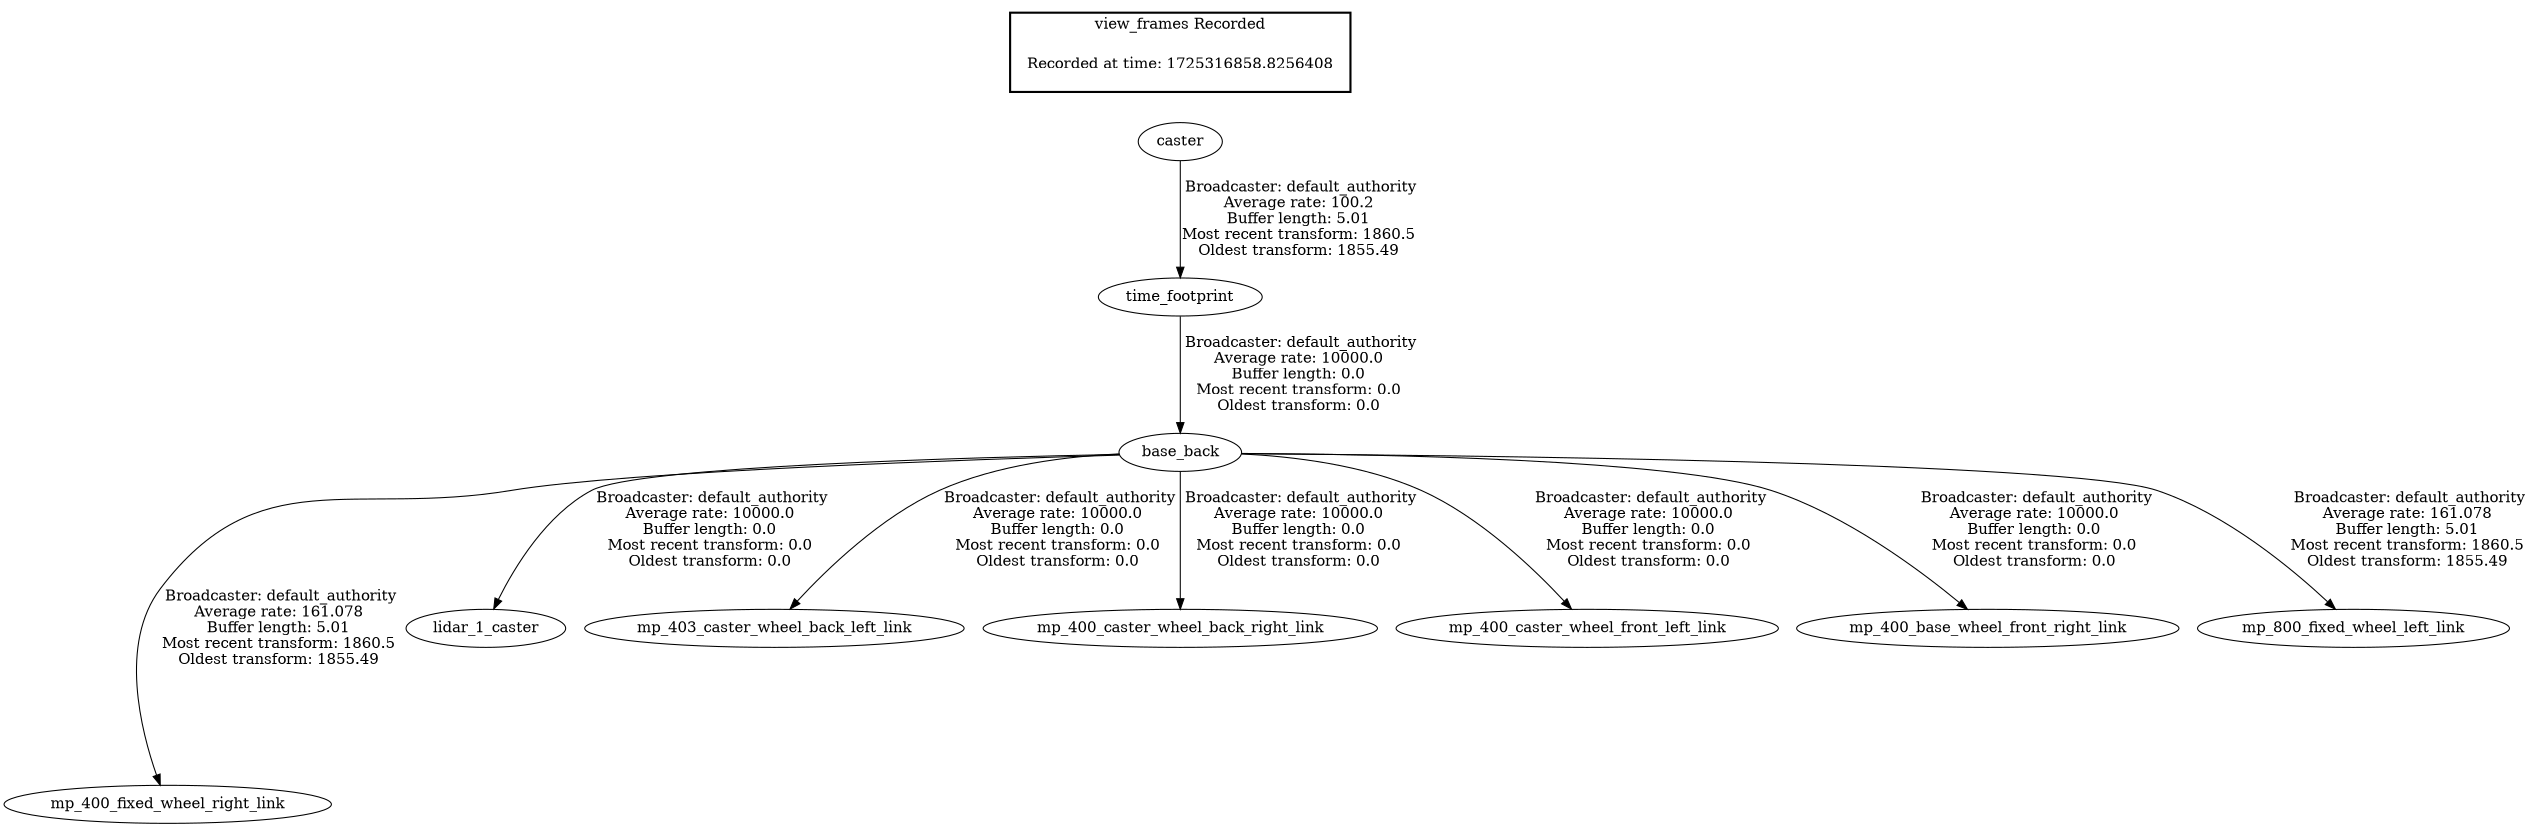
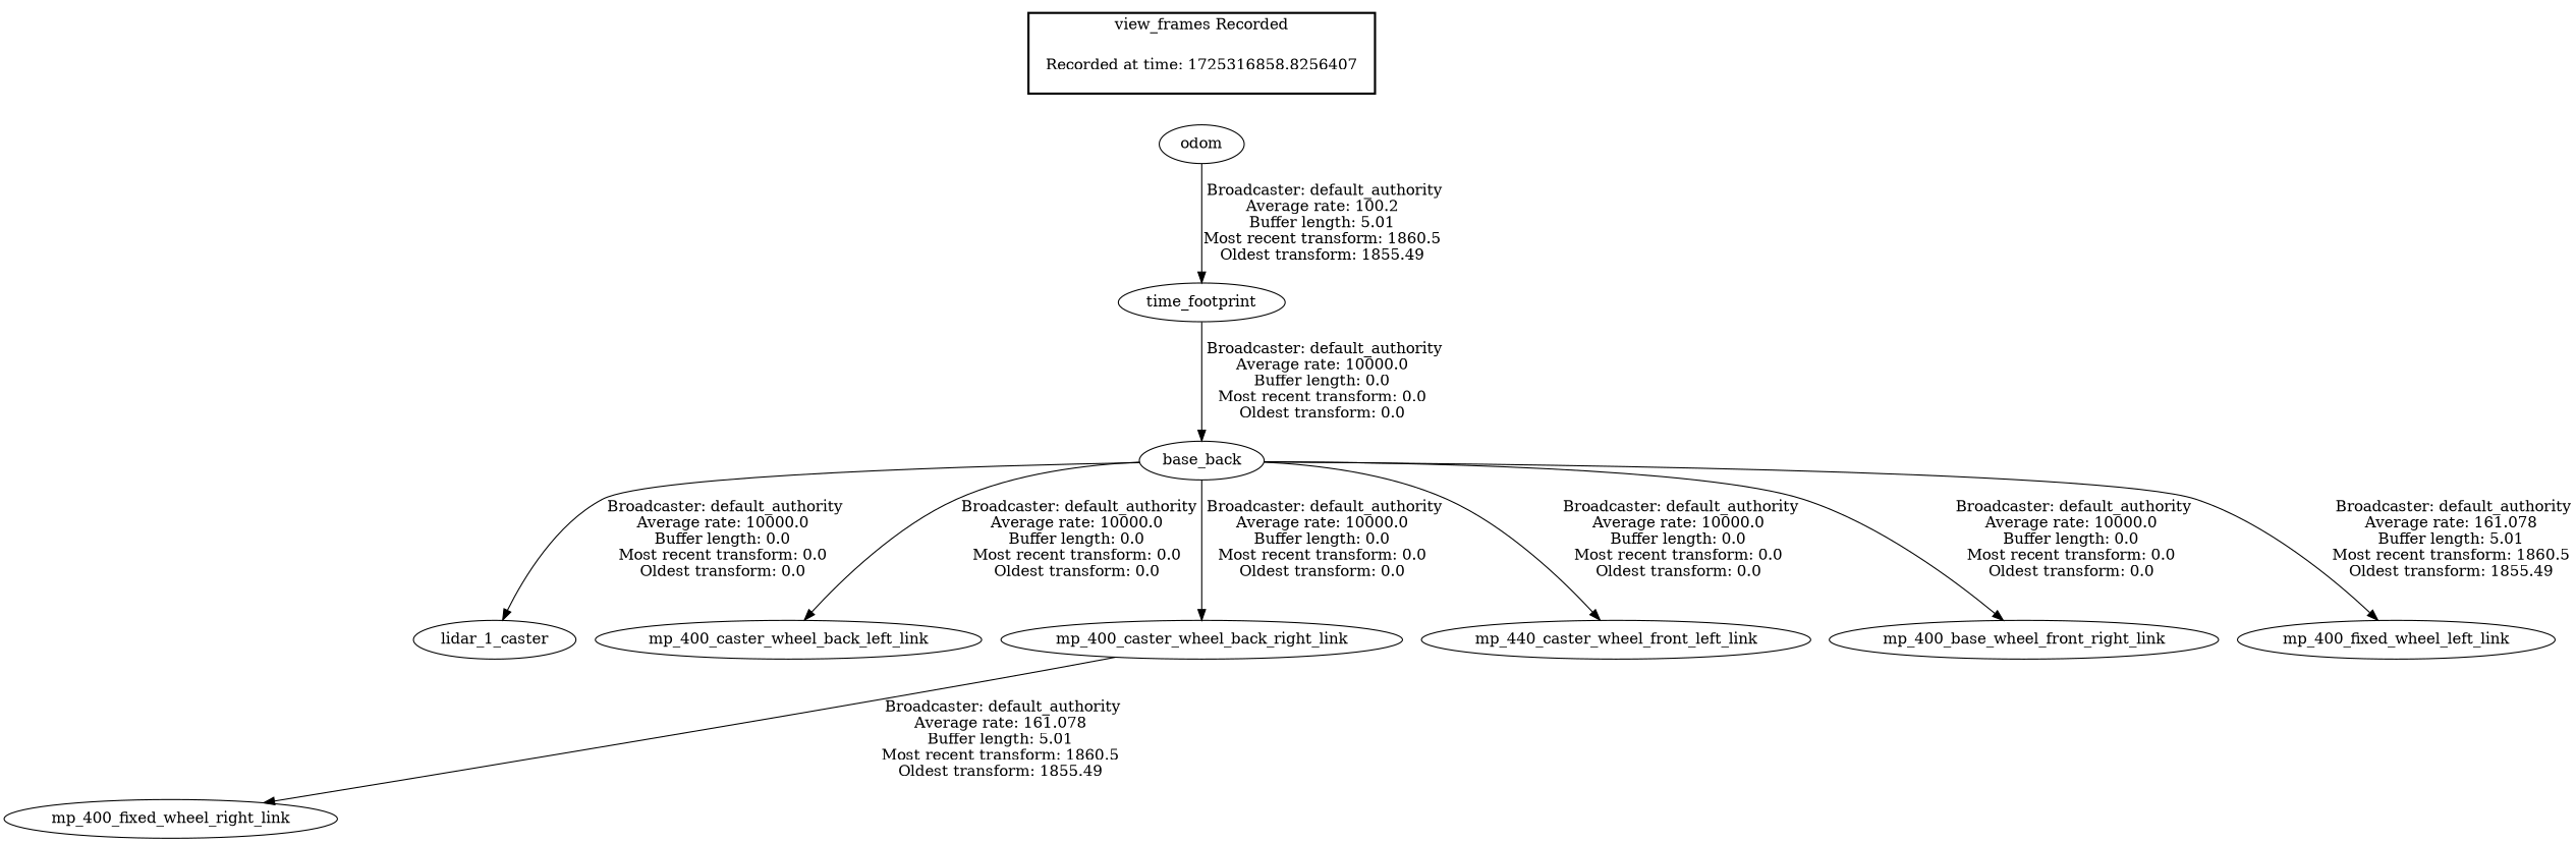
  digraph {
-   "Recorded at time: 1725316858.8256407" [shape=plaintext label="Recorded at time: 1725316858.8256408"]
-   odom [label=caster]
+   "Recorded at time: 1725316858.8256407" [shape=plaintext]
+   odom
    n3 [label=base_back]
    mp_400_fixed_wheel_right_link
    n5 [label=lidar_1_caster]
-   mp_400_caster_wheel_back_left_link [label=mp_403_caster_wheel_back_left_link]
+   mp_400_caster_wheel_back_left_link
    mp_400_caster_wheel_back_right_link
-   mp_400_caster_wheel_front_left_link
+   mp_400_caster_wheel_front_left_link [label=mp_440_caster_wheel_front_left_link]
    n9 [label=mp_400_base_wheel_front_right_link]
-   mp_400_fixed_wheel_left_link [label=mp_800_fixed_wheel_left_link]
+   mp_400_fixed_wheel_left_link
    n11 [label=time_footprint]
    subgraph cluster_1 {
      color=black
      label="view_frames Recorded"
      style=bold
      "Recorded at time: 1725316858.8256407"
    }
    "Recorded at time: 1725316858.8256407" -> odom [style=invis]
    odom -> n11 [label=" Broadcaster: default_authority\nAverage rate: 100.2\nBuffer length: 5.01\nMost recent transform: 1860.5\nOldest transform: 1855.49\n"]
-   n3 -> mp_400_fixed_wheel_right_link [label=" Broadcaster: default_authority\nAverage rate: 161.078\nBuffer length: 5.01\nMost recent transform: 1860.5\nOldest transform: 1855.49\n"]
+   mp_400_caster_wheel_back_right_link -> mp_400_fixed_wheel_right_link [label=" Broadcaster: default_authority\nAverage rate: 161.078\nBuffer length: 5.01\nMost recent transform: 1860.5\nOldest transform: 1855.49\n"]
    n3 -> n5 [label=" Broadcaster: default_authority\nAverage rate: 10000.0\nBuffer length: 0.0\nMost recent transform: 0.0\nOldest transform: 0.0\n"]
    n3 -> mp_400_caster_wheel_back_left_link [label=" Broadcaster: default_authority\nAverage rate: 10000.0\nBuffer length: 0.0\nMost recent transform: 0.0\nOldest transform: 0.0\n"]
    n3 -> mp_400_caster_wheel_back_right_link [label=" Broadcaster: default_authority\nAverage rate: 10000.0\nBuffer length: 0.0\nMost recent transform: 0.0\nOldest transform: 0.0\n"]
    n3 -> mp_400_caster_wheel_front_left_link [label=" Broadcaster: default_authority\nAverage rate: 10000.0\nBuffer length: 0.0\nMost recent transform: 0.0\nOldest transform: 0.0\n"]
    n3 -> n9 [label=" Broadcaster: default_authority\nAverage rate: 10000.0\nBuffer length: 0.0\nMost recent transform: 0.0\nOldest transform: 0.0\n"]
    n3 -> mp_400_fixed_wheel_left_link [label=" Broadcaster: default_authority\nAverage rate: 161.078\nBuffer length: 5.01\nMost recent transform: 1860.5\nOldest transform: 1855.49\n"]
    n11 -> n3 [label=" Broadcaster: default_authority\nAverage rate: 10000.0\nBuffer length: 0.0\nMost recent transform: 0.0\nOldest transform: 0.0\n"]
  }
